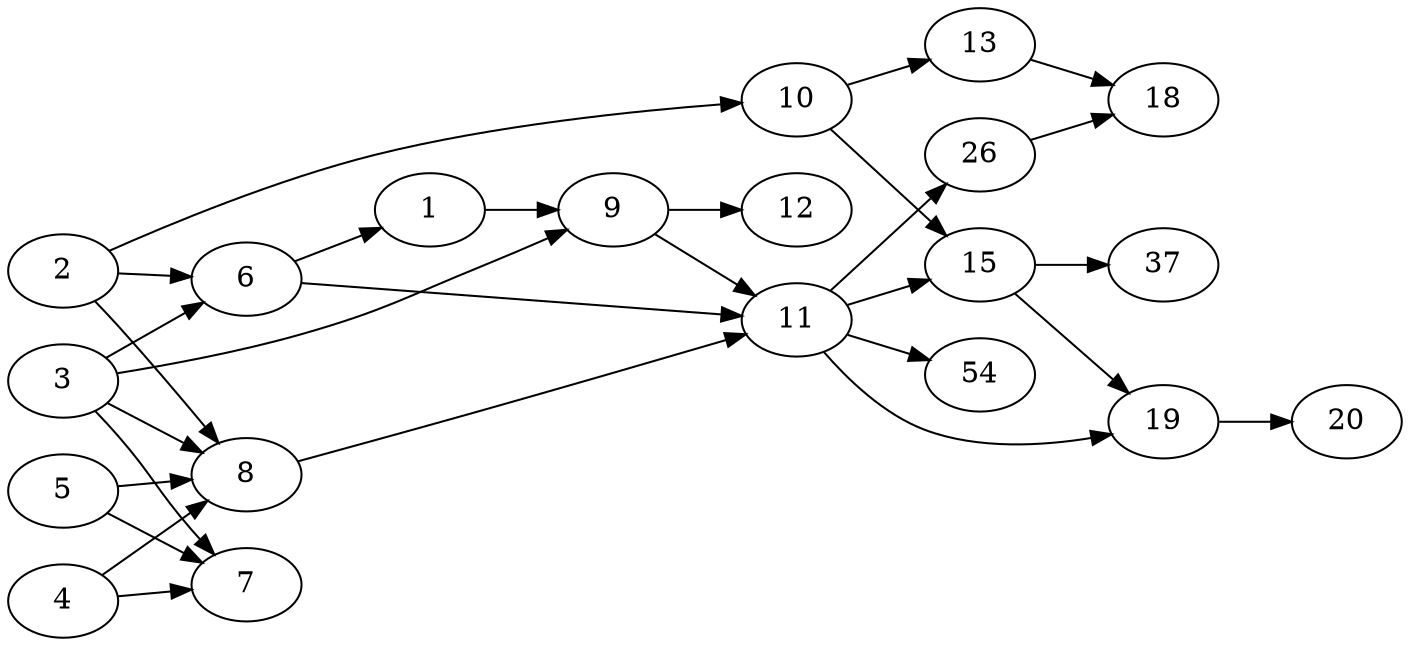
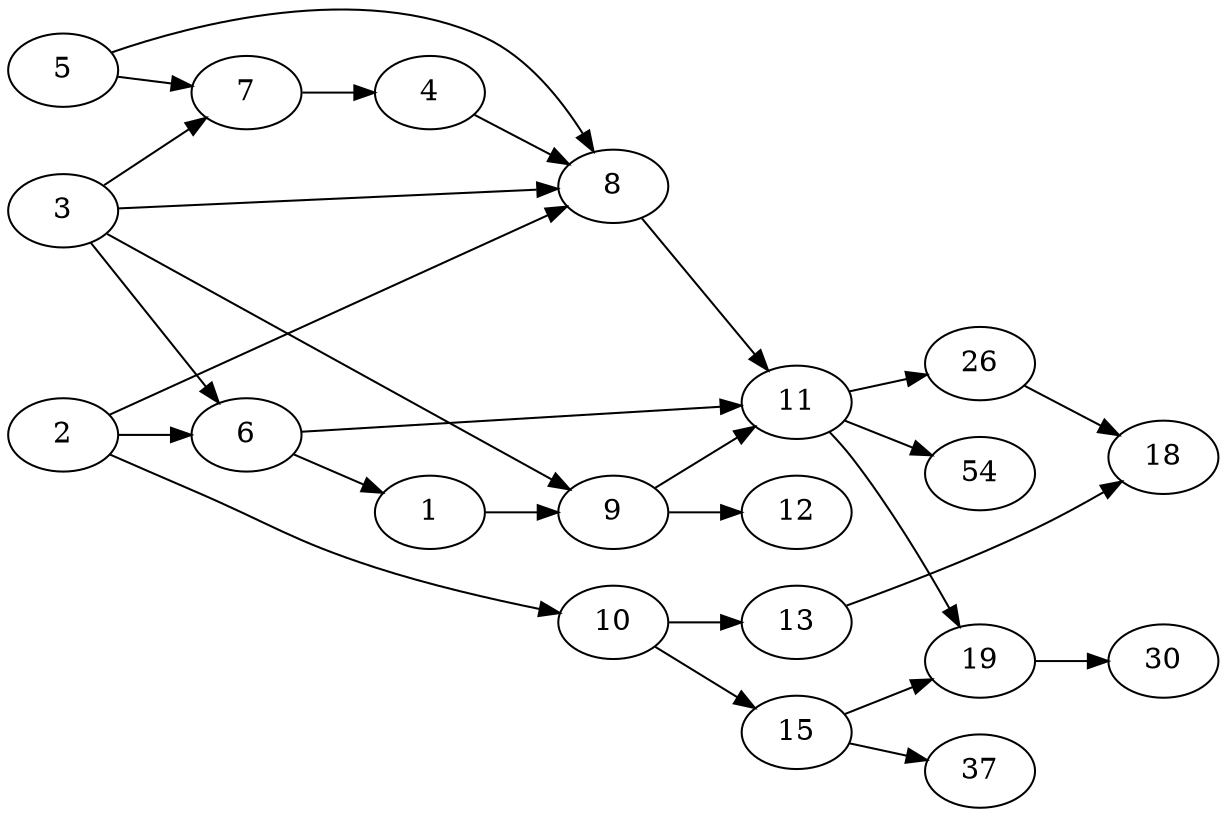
  digraph {
    rankdir=LR
    node [alpha=0.05]
    1 [alpha=0.14 expect_size=48658432]
    9 [alpha=0.10 expect_size=22177792]
    6 [expect_size=49527808]
    11 [alpha=0.17 expect_size=45758464]
    12 [alpha=0.16 expect_size=30545920]
    15 [alpha=0.02 expect_size=19346432]
    n7 [alpha=0.15 expect_size=7487488 label=54]
    n8 [alpha=0.15 expect_size=25005056 label=26]
    19 [alpha=0.13 expect_size=48230400]
    2 [expect_size=7264256]
    8 [alpha=0.15 expect_size=20665344]
    10 [alpha=0.14 expect_size=35483648]
    3 [expect_size=31768576]
    7 [alpha=0.10 expect_size=8355840]
    13 [alpha=0.16 expect_size=43255808]
    4 [expect_size=39422976]
    5 [alpha=0.02 expect_size=43260928]
    18 [alpha=0.15 expect_size=12918784]
    n19 [alpha=0.16 expect_size=35705856 label=37]
-   20 [alpha=0.03 expect_size=25625600]
+   20 [alpha=0.03 expect_size=25625600 label=30]
    1 -> 9
    9 -> 11
    9 -> 12
    6 -> 1
    6 -> 11
-   11 -> 15
    11 -> n7
    11 -> n8
    11 -> 19
    15 -> 19
    15 -> n19
    n8 -> 18
    19 -> 20
    2 -> 6
    2 -> 8
    2 -> 10
    8 -> 11
    10 -> 15
    10 -> 13
    3 -> 9
    3 -> 6
    3 -> 8
    3 -> 7
    13 -> 18
    4 -> 8
-   4 -> 7
+   7 -> 4
    5 -> 8
    5 -> 7
  }
